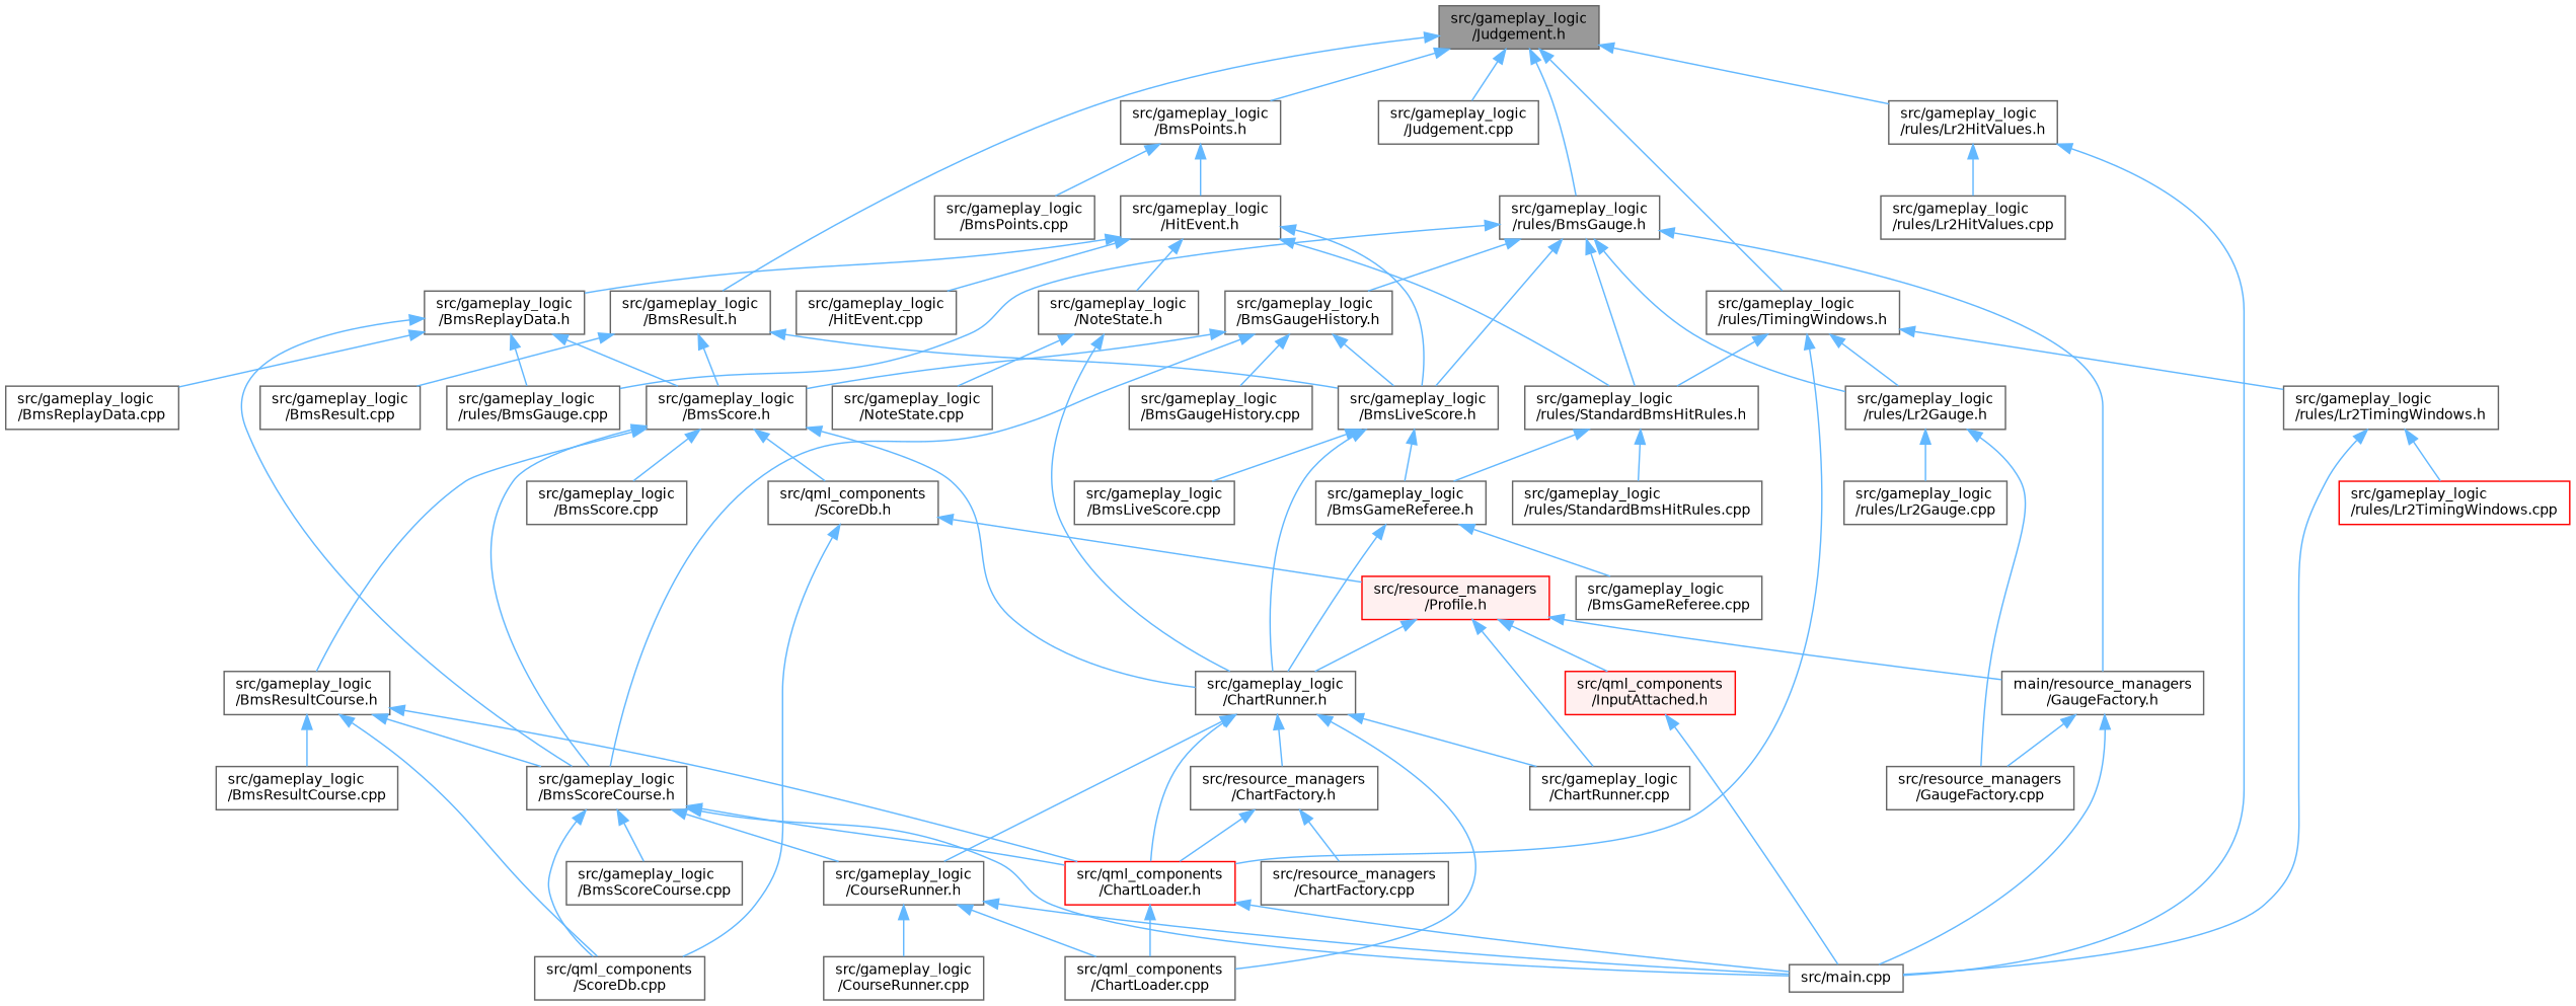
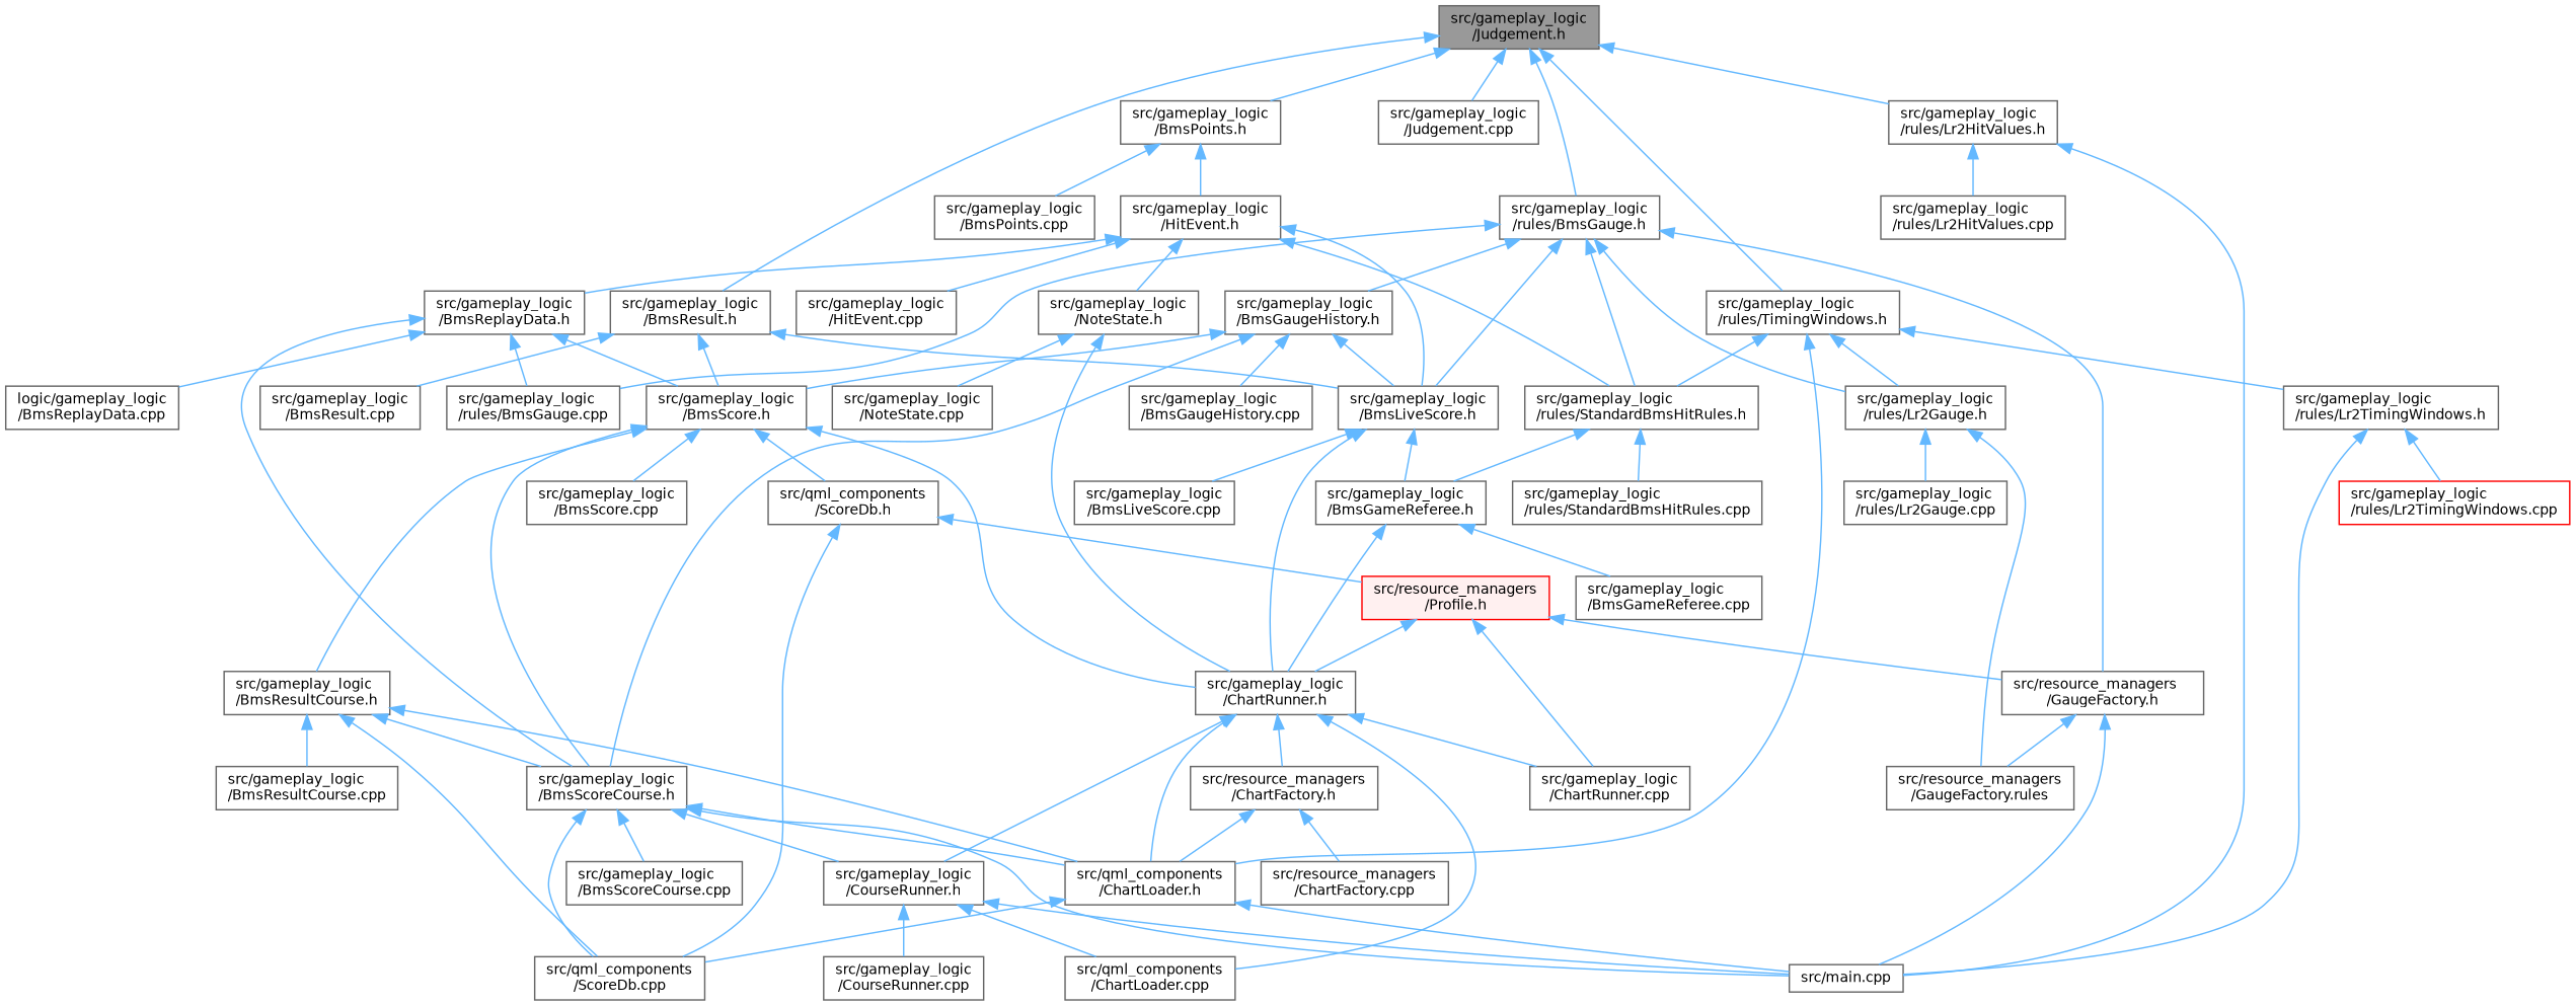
  digraph {
    node [color=grey40 fillcolor=white fontname=Helvetica fontsize=10 shape=box style=filled]
    edge [color=steelblue1 dir=back fontname=Helvetica fontsize=10 labelfontname=Helvetica labelfontsize=10 style=solid]
    n1 [color=gray40 fillcolor=grey60 fontcolor=black height=0.2 label="src/gameplay_logic\l/Judgement.h" width=0.4]
    n2 [height=0.2 label="src/gameplay_logic\l/BmsPoints.h" width=0.4]
    n3 [height=0.2 label="src/gameplay_logic\l/BmsResult.h" width=0.4]
    n4 [height=0.2 label="src/gameplay_logic\l/Judgement.cpp" width=0.4]
    n5 [height=0.2 label="src/gameplay_logic\l/rules/BmsGauge.h" width=0.4]
    n6 [height=0.2 label="src/gameplay_logic\l/rules/Lr2HitValues.h" width=0.4]
    n7 [height=0.2 label="src/gameplay_logic\l/rules/TimingWindows.h" width=0.4]
    n8 [height=0.2 label="src/gameplay_logic\l/BmsPoints.cpp" width=0.4]
    n9 [height=0.2 label="src/gameplay_logic\l/HitEvent.h" width=0.4]
    n10 [height=0.2 label="src/gameplay_logic\l/BmsLiveScore.h" width=0.4]
    n11 [height=0.2 label="src/gameplay_logic\l/BmsScore.h" width=0.4]
    n12 [height=0.2 label="src/gameplay_logic\l/BmsResult.cpp" width=0.4]
    n13 [height=0.2 label="src/gameplay_logic\l/rules/StandardBmsHitRules.h" width=0.4]
-   n14 [height=0.2 label="main/resource_managers\l/GaugeFactory.h" width=0.4]
+   n14 [height=0.2 label="src/resource_managers\l/GaugeFactory.h" width=0.4]
    n15 [height=0.2 label="src/gameplay_logic\l/BmsGaugeHistory.h" width=0.4]
    n16 [height=0.2 label="src/gameplay_logic\l/rules/BmsGauge.cpp" width=0.4]
    n17 [height=0.2 label="src/gameplay_logic\l/rules/Lr2Gauge.h" width=0.4]
    n18 [height=0.2 label="src/main.cpp" width=0.4]
    n19 [height=0.2 label="src/gameplay_logic\l/rules/Lr2HitValues.cpp" width=0.4]
-   n20 [color=red height=0.2 label="src/qml_components\l/ChartLoader.h" width=0.4]
+   n20 [height=0.2 label="src/qml_components\l/ChartLoader.h" width=0.4]
    n21 [height=0.2 label="src/gameplay_logic\l/rules/Lr2TimingWindows.h" width=0.4]
    n22 [height=0.2 label="src/gameplay_logic\l/BmsReplayData.h" width=0.4]
    n23 [height=0.2 label="src/gameplay_logic\l/HitEvent.cpp" width=0.4]
    n24 [height=0.2 label="src/gameplay_logic\l/NoteState.h" width=0.4]
    n25 [height=0.2 label="src/gameplay_logic\l/BmsGameReferee.h" width=0.4]
    n26 [height=0.2 label="src/gameplay_logic\l/ChartRunner.h" width=0.4]
    n27 [height=0.2 label="src/gameplay_logic\l/BmsLiveScore.cpp" width=0.4]
-   n28 [height=0.2 label="src/gameplay_logic\l/BmsReplayData.cpp" width=0.4]
+   n28 [height=0.2 label="logic/gameplay_logic\l/BmsReplayData.cpp" width=0.4]
    n29 [height=0.2 label="src/gameplay_logic\l/BmsScoreCourse.h" width=0.4]
    n30 [height=0.2 label="src/gameplay_logic\l/NoteState.cpp" width=0.4]
    n31 [height=0.2 label="src/gameplay_logic\l/rules/StandardBmsHitRules.cpp" width=0.4]
    n32 [height=0.2 label="src/gameplay_logic\l/BmsGameReferee.cpp" width=0.4]
    n33 [height=0.2 label="src/gameplay_logic\l/ChartRunner.cpp" width=0.4]
    n34 [height=0.2 label="src/gameplay_logic\l/CourseRunner.h" width=0.4]
    n35 [height=0.2 label="src/qml_components\l/ChartLoader.cpp" width=0.4]
    n36 [height=0.2 label="src/resource_managers\l/ChartFactory.h" width=0.4]
    n37 [height=0.2 label="src/gameplay_logic\l/CourseRunner.cpp" width=0.4]
    n38 [height=0.2 label="src/resource_managers\l/ChartFactory.cpp" width=0.4]
    n39 [height=0.2 label="src/gameplay_logic\l/BmsResultCourse.h" width=0.4]
    n40 [height=0.2 label="src/gameplay_logic\l/BmsScore.cpp" width=0.4]
    n41 [height=0.2 label="src/qml_components\l/ScoreDb.h" width=0.4]
    n42 [height=0.2 label="src/qml_components\l/ScoreDb.cpp" width=0.4]
    n43 [height=0.2 label="src/gameplay_logic\l/BmsScoreCourse.cpp" width=0.4]
    n44 [height=0.2 label="src/gameplay_logic\l/BmsResultCourse.cpp" width=0.4]
    n45 [color=red fillcolor="#FFF0F0" height=0.2 label="src/resource_managers\l/Profile.h" width=0.4]
-   n46 [color=red fillcolor="#FFF0F0" height=0.2 label="src/qml_components\l/InputAttached.h" width=0.4]
-   n47 [height=0.2 label="src/resource_managers\l/GaugeFactory.cpp" width=0.4]
+   n47 [height=0.2 label="src/resource_managers\l/GaugeFactory.rules" width=0.4]
    n48 [height=0.2 label="src/gameplay_logic\l/BmsGaugeHistory.cpp" width=0.4]
    n49 [height=0.2 label="src/gameplay_logic\l/rules/Lr2Gauge.cpp" width=0.4]
    n50 [color=red height=0.2 label="src/gameplay_logic\l/rules/Lr2TimingWindows.cpp" width=0.4]
    n1 -> n2
    n1 -> n3
    n1 -> n4
    n1 -> n5
    n1 -> n6
    n1 -> n7
    n2 -> n8
    n2 -> n9
    n3 -> n10
    n3 -> n11
    n3 -> n12
    n5 -> n10
    n5 -> n13
    n5 -> n14
    n5 -> n15
    n5 -> n16
    n5 -> n17
    n6 -> n18
    n6 -> n19
    n7 -> n13
    n7 -> n17
    n7 -> n20
    n7 -> n21
    n9 -> n10
    n9 -> n13
    n9 -> n22
    n9 -> n23
    n9 -> n24
    n10 -> n25
    n10 -> n26
    n10 -> n27
    n11 -> n26
    n11 -> n29
    n11 -> n39
    n11 -> n40
    n11 -> n41
    n13 -> n25
    n13 -> n31
    n14 -> n18
    n14 -> n47
    n15 -> n10
    n15 -> n11
    n15 -> n29
    n15 -> n48
    n17 -> n47
    n17 -> n49
    n20 -> n18
-   n20 -> n35
+   n20 -> n42
    n21 -> n18
    n21 -> n50
    n22 -> n11
    n22 -> n16
    n22 -> n28
    n22 -> n29
    n24 -> n26
    n24 -> n30
    n25 -> n26
    n25 -> n32
    n26 -> n20
    n26 -> n33
    n26 -> n34
    n26 -> n35
    n26 -> n36
    n29 -> n18
    n29 -> n20
    n29 -> n34
    n29 -> n42
    n29 -> n43
    n34 -> n18
    n34 -> n35
    n34 -> n37
    n36 -> n20
    n36 -> n38
    n39 -> n20
    n39 -> n29
    n39 -> n42
    n39 -> n44
    n41 -> n42
    n41 -> n45
    n45 -> n14
    n45 -> n26
    n45 -> n33
-   n45 -> n46
-   n46 -> n18
  }
